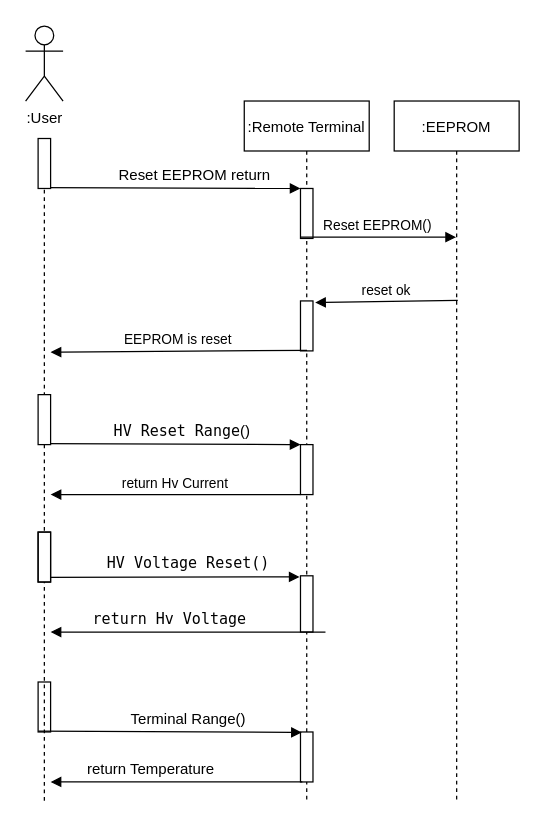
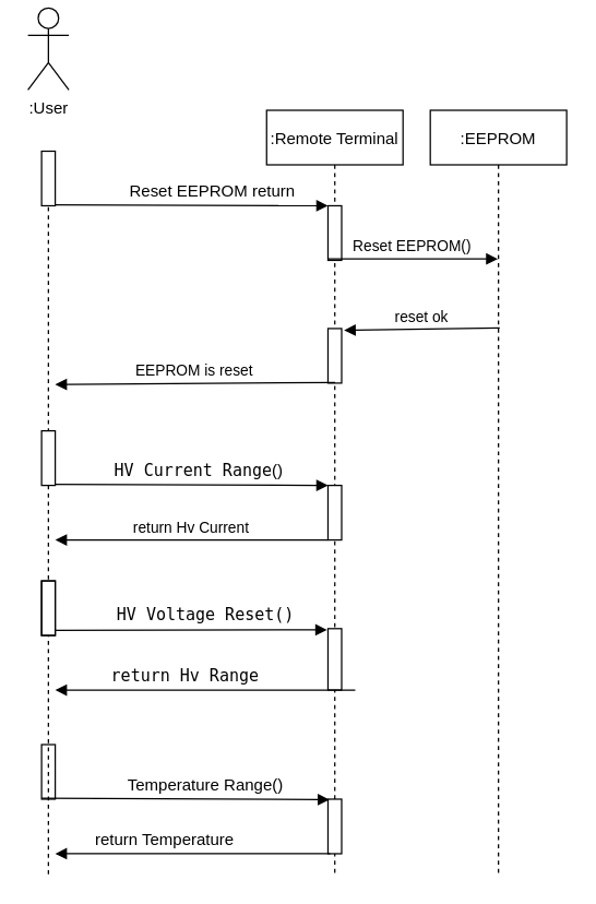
  <mxCell id="0" />
  <mxCell id="1" parent="0" />
  <mxCell id="2" value="" style="endArrow=none;dashed=1;html=1;strokeWidth=1;" parent="1" edge="1"><mxGeometry width="50" height="50" relative="1" as="geometry"><mxPoint x="35" y="640" as="sourcePoint" /><mxPoint x="35" y="150" as="targetPoint" /></mxGeometry></mxCell>
  <mxCell id="3" value=":Remote Terminal" style="shape=umlLifeline;perimeter=lifelinePerimeter;container=0;collapsible=0;recursiveResize=0;rounded=0;shadow=0;strokeWidth=1;" parent="1" vertex="1"><mxGeometry x="195" y="80" width="100" height="560" as="geometry" /></mxCell>
  <mxCell id="4" value=":EEPROM" style="shape=umlLifeline;perimeter=lifelinePerimeter;container=1;collapsible=0;recursiveResize=0;rounded=0;shadow=0;strokeWidth=1;" parent="1" vertex="1"><mxGeometry x="315" y="80" width="100" height="560" as="geometry" /></mxCell>
- <mxCell id="5" value=":User" style="shape=umlActor;verticalLabelPosition=bottom;verticalAlign=top;html=1;outlineConnect=0;" parent="1" vertex="1"><mxGeometry x="20" y="20" width="30" height="60" as="geometry" /></mxCell>
+ <mxCell id="5" value=":User" style="shape=umlActor;verticalLabelPosition=bottom;verticalAlign=top;html=1;outlineConnect=0;" parent="1" vertex="1"><mxGeometry x="20" y="5" width="30" height="60" as="geometry" /></mxCell>
  <mxCell id="6" value="" style="points=[];perimeter=orthogonalPerimeter;rounded=0;shadow=0;strokeWidth=1;" parent="1" vertex="1"><mxGeometry x="240" y="150" width="10" height="40" as="geometry" /></mxCell>
  <mxCell id="7" value="" style="verticalAlign=bottom;startArrow=none;endArrow=block;startSize=8;shadow=0;strokeWidth=1;startFill=0;exitX=0.467;exitY=0.981;exitDx=0;exitDy=0;exitPerimeter=0;" parent="1" source="8" target="6" edge="1"><mxGeometry x="120" y="80" as="geometry"><mxPoint x="55" y="150" as="sourcePoint" /></mxGeometry></mxCell>
  <mxCell id="8" value="" style="points=[];perimeter=orthogonalPerimeter;rounded=0;shadow=0;strokeWidth=1;" parent="1" vertex="1"><mxGeometry x="30" y="110" width="10" height="40" as="geometry" /></mxCell>
  <mxCell id="9" value="Reset EEPROM return" style="text;html=1;align=center;verticalAlign=middle;resizable=0;points=[];autosize=1;" parent="1" vertex="1"><mxGeometry x="80" y="130" width="150" height="20" as="geometry" /></mxCell>
  <mxCell id="10" value="return Hv Current" style="verticalAlign=bottom;endArrow=block;shadow=0;strokeWidth=1;" parent="1" source="11" edge="1"><mxGeometry relative="1" as="geometry"><mxPoint x="245" y="365" as="sourcePoint" /><mxPoint x="40" y="395" as="targetPoint" /><Array as="points"><mxPoint x="90" y="395" /></Array></mxGeometry></mxCell>
  <mxCell id="11" value="" style="points=[];perimeter=orthogonalPerimeter;rounded=0;shadow=0;strokeWidth=1;" parent="1" vertex="1"><mxGeometry x="240" y="355" width="10" height="40" as="geometry" /></mxCell>
  <mxCell id="12" value="" style="verticalAlign=bottom;startArrow=none;endArrow=block;startSize=8;shadow=0;strokeWidth=1;startFill=0;exitX=0.467;exitY=0.981;exitDx=0;exitDy=0;exitPerimeter=0;" parent="1" source="13" target="11" edge="1"><mxGeometry x="120" y="285" as="geometry"><mxPoint x="55" y="355" as="sourcePoint" /></mxGeometry></mxCell>
  <mxCell id="13" value="" style="points=[];perimeter=orthogonalPerimeter;rounded=0;shadow=0;strokeWidth=1;" parent="1" vertex="1"><mxGeometry x="30" y="315" width="10" height="40" as="geometry" /></mxCell>
- <mxCell id="14" value="&lt;font style=&quot;font-size: 12px&quot;&gt;&lt;span style=&quot;left: 240px ; top: 868.78px ; font-family: monospace ; transform: scalex(1)&quot;&gt;HV Reset Range&lt;/span&gt;&lt;/font&gt;()" style="text;html=1;align=center;verticalAlign=middle;resizable=0;points=[];autosize=1;" parent="1" vertex="1"><mxGeometry x="75" y="335" width="140" height="20" as="geometry" /></mxCell>
+ <mxCell id="14" value="&lt;font style=&quot;font-size: 12px&quot;&gt;&lt;span style=&quot;left: 240px ; top: 868.78px ; font-family: monospace ; transform: scalex(1)&quot;&gt;HV Current Range&lt;/span&gt;&lt;/font&gt;()" style="text;html=1;align=center;verticalAlign=middle;resizable=0;points=[];autosize=1;" parent="1" vertex="1"><mxGeometry x="75" y="335" width="140" height="20" as="geometry" /></mxCell>
  <mxCell id="15" value="" style="verticalAlign=bottom;startArrow=none;endArrow=block;startSize=8;shadow=0;strokeWidth=1;startFill=0;exitX=0.467;exitY=0.981;exitDx=0;exitDy=0;exitPerimeter=0;entryX=-0.071;entryY=0.02;entryDx=0;entryDy=0;entryPerimeter=0;" parent="1" edge="1" target="17"><mxGeometry x="120" y="392" as="geometry"><mxPoint x="34.67" y="461.24" as="sourcePoint" /><mxPoint x="359.5" y="461.24" as="targetPoint" /></mxGeometry></mxCell>
  <mxCell id="16" value="" style="points=[];perimeter=orthogonalPerimeter;rounded=0;shadow=0;strokeWidth=1;" parent="1" vertex="1"><mxGeometry x="30" y="425" width="10" height="40" as="geometry" /></mxCell>
  <mxCell id="17" value="" style="points=[];perimeter=orthogonalPerimeter;rounded=0;shadow=0;strokeWidth=1;" parent="1" vertex="1"><mxGeometry x="240" y="460" width="10" height="45" as="geometry" /></mxCell>
  <mxCell id="18" value="" style="points=[];perimeter=orthogonalPerimeter;rounded=0;shadow=0;strokeWidth=1;fillColor=none;" parent="1" vertex="1"><mxGeometry x="30" y="425" width="10" height="40" as="geometry" /></mxCell>
  <mxCell id="19" value="" style="points=[];perimeter=orthogonalPerimeter;rounded=0;shadow=0;strokeWidth=1;" parent="1" vertex="1"><mxGeometry x="240" y="585" width="10" height="40" as="geometry" /></mxCell>
  <mxCell id="20" value="" style="verticalAlign=bottom;endArrow=block;shadow=0;strokeWidth=1;" parent="1" edge="1"><mxGeometry x="0.048" y="-50" relative="1" as="geometry"><mxPoint x="260" y="505" as="sourcePoint" /><mxPoint x="40" y="505" as="targetPoint" /><Array as="points"><mxPoint x="90" y="505" /></Array><mxPoint as="offset" /></mxGeometry></mxCell>
  <mxCell id="21" value="&lt;font style=&quot;font-size: 12px&quot;&gt;&lt;span style=&quot;left: 240px ; top: 894.78px ; font-family: monospace ; transform: scalex(1)&quot;&gt;HV Voltage Reset()&lt;/span&gt;&lt;/font&gt;" style="text;html=1;align=center;verticalAlign=middle;resizable=0;points=[];autosize=1;" parent="1" vertex="1"><mxGeometry x="75" y="440" width="150" height="20" as="geometry" /></mxCell>
- <mxCell id="22" value="&lt;font style=&quot;font-size: 12px&quot;&gt;&lt;span style=&quot;left: 240px ; top: 894.78px ; font-family: monospace ; transform: scalex(1)&quot;&gt;return Hv Voltage&lt;/span&gt;&lt;/font&gt;" style="text;html=1;align=center;verticalAlign=middle;resizable=0;points=[];autosize=1;" parent="1" vertex="1"><mxGeometry x="70" y="485" width="130" height="20" as="geometry" /></mxCell>
+ <mxCell id="22" value="&lt;font style=&quot;font-size: 12px&quot;&gt;&lt;span style=&quot;left: 240px ; top: 894.78px ; font-family: monospace ; transform: scalex(1)&quot;&gt;return Hv Range&lt;/span&gt;&lt;/font&gt;" style="text;html=1;align=center;verticalAlign=middle;resizable=0;points=[];autosize=1;" parent="1" vertex="1"><mxGeometry x="70" y="485" width="130" height="20" as="geometry" /></mxCell>
  <mxCell id="23" value="" style="verticalAlign=bottom;startArrow=none;endArrow=block;startSize=8;shadow=0;strokeWidth=1;startFill=0;exitX=0.467;exitY=0.981;exitDx=0;exitDy=0;exitPerimeter=0;entryX=0.107;entryY=0.009;entryDx=0;entryDy=0;entryPerimeter=0;" parent="1" edge="1" target="19"><mxGeometry x="115.5" y="515.07" as="geometry"><mxPoint x="30.17" y="584.31" as="sourcePoint" /><mxPoint x="250" y="584" as="targetPoint" /></mxGeometry></mxCell>
  <mxCell id="24" value="" style="points=[];perimeter=orthogonalPerimeter;rounded=0;shadow=0;strokeWidth=1;fillColor=none;" parent="1" vertex="1"><mxGeometry x="30" y="545" width="10" height="40" as="geometry" /></mxCell>
- <mxCell id="25" value="Terminal Range()" style="text;html=1;align=center;verticalAlign=middle;resizable=0;points=[];autosize=1;" parent="1" vertex="1"><mxGeometry x="80" y="565" width="140" height="20" as="geometry" /></mxCell>
+ <mxCell id="25" value="Temperature Range()" style="text;html=1;align=center;verticalAlign=middle;resizable=0;points=[];autosize=1;" parent="1" vertex="1"><mxGeometry x="80" y="565" width="140" height="20" as="geometry" /></mxCell>
  <mxCell id="26" value="" style="verticalAlign=bottom;endArrow=block;shadow=0;strokeWidth=1;exitX=0.151;exitY=0.998;exitDx=0;exitDy=0;exitPerimeter=0;" parent="1" edge="1" source="19"><mxGeometry x="0.048" y="-50" relative="1" as="geometry"><mxPoint x="355" y="640" as="sourcePoint" /><mxPoint x="40" y="625" as="targetPoint" /><Array as="points" /><mxPoint as="offset" /></mxGeometry></mxCell>
  <mxCell id="27" value="return Temperature" style="text;html=1;align=center;verticalAlign=middle;resizable=0;points=[];autosize=1;" parent="1" vertex="1"><mxGeometry x="60" y="605" width="120" height="20" as="geometry" /></mxCell>
  <mxCell id="28" value="Reset EEPROM()" style="verticalAlign=bottom;endArrow=block;shadow=0;strokeWidth=1;" parent="1" target="4" edge="1"><mxGeometry relative="1" as="geometry"><mxPoint x="240" y="189" as="sourcePoint" /><mxPoint x="-75" y="189" as="targetPoint" /><Array as="points"><mxPoint x="355" y="189" /></Array></mxGeometry></mxCell>
  <mxCell id="29" value="reset ok" style="verticalAlign=bottom;endArrow=block;shadow=0;strokeWidth=1;exitX=0.509;exitY=0.285;exitDx=0;exitDy=0;exitPerimeter=0;entryX=1.174;entryY=0.034;entryDx=0;entryDy=0;entryPerimeter=0;" parent="1" source="4" target="30" edge="1"><mxGeometry relative="1" as="geometry"><mxPoint x="250" y="240" as="sourcePoint" /><mxPoint x="243" y="238" as="targetPoint" /><Array as="points"><mxPoint x="365" y="240" /></Array></mxGeometry></mxCell>
  <mxCell id="30" value="" style="points=[];perimeter=orthogonalPerimeter;rounded=0;shadow=0;strokeWidth=1;" parent="1" vertex="1"><mxGeometry x="240" y="240" width="10" height="40" as="geometry" /></mxCell>
  <mxCell id="31" value="EEPROM is reset" style="verticalAlign=bottom;endArrow=block;shadow=0;strokeWidth=1;exitX=0.526;exitY=0.988;exitDx=0;exitDy=0;exitPerimeter=0;" parent="1" edge="1" source="30"><mxGeometry relative="1" as="geometry"><mxPoint x="260" y="281" as="sourcePoint" /><mxPoint x="40" y="281" as="targetPoint" /><Array as="points" /></mxGeometry></mxCell>
